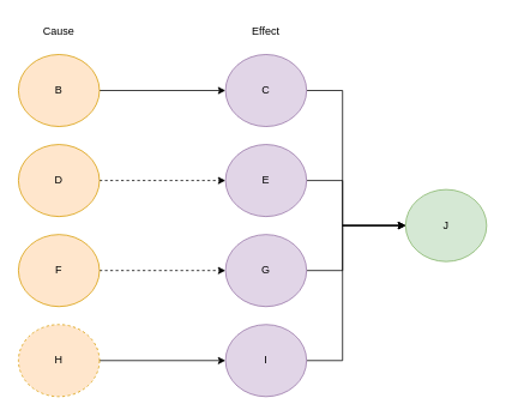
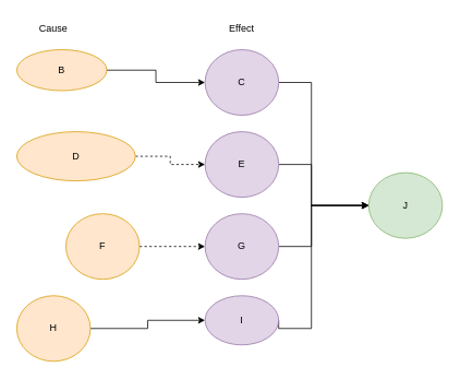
  <mxCell id="0" />
  <mxCell id="1" parent="0" />
  <mxCell id="2" style="edgeStyle=orthogonalEdgeStyle;rounded=0;orthogonalLoop=1;jettySize=auto;html=1;exitX=1;exitY=0.5;exitDx=0;exitDy=0;" edge="1" parent="1" source="3" target="11"><mxGeometry relative="1" as="geometry" /></mxCell>
- <mxCell id="3" value="B" style="ellipse;whiteSpace=wrap;html=1;fillColor=#ffe6cc;strokeColor=#d79b00;" vertex="1" parent="1"><mxGeometry x="20" y="60" width="90" height="80" as="geometry" /></mxCell>
+ <mxCell id="3" value="B" style="ellipse;whiteSpace=wrap;html=1;fillColor=#ffe6cc;strokeColor=#d79b00;" vertex="1" parent="1"><mxGeometry x="20" y="60" width="110" height="50" as="geometry" /></mxCell>
  <mxCell id="4" style="edgeStyle=orthogonalEdgeStyle;rounded=0;orthogonalLoop=1;jettySize=auto;html=1;exitX=1;exitY=0.5;exitDx=0;exitDy=0;dashed=1;" edge="1" parent="1" source="5" target="13"><mxGeometry relative="1" as="geometry" /></mxCell>
- <mxCell id="5" value="D" style="ellipse;whiteSpace=wrap;html=1;fillColor=#ffe6cc;strokeColor=#d79b00;" vertex="1" parent="1"><mxGeometry x="20" y="160" width="90" height="80" as="geometry" /></mxCell>
+ <mxCell id="5" value="D" style="ellipse;whiteSpace=wrap;html=1;fillColor=#ffe6cc;strokeColor=#d79b00;" vertex="1" parent="1"><mxGeometry x="20" y="160" width="145" height="60" as="geometry" /></mxCell>
  <mxCell id="6" style="edgeStyle=orthogonalEdgeStyle;rounded=0;orthogonalLoop=1;jettySize=auto;html=1;exitX=1;exitY=0.5;exitDx=0;exitDy=0;dashed=1;" edge="1" parent="1" source="7" target="15"><mxGeometry relative="1" as="geometry" /></mxCell>
- <mxCell id="7" value="F" style="ellipse;whiteSpace=wrap;html=1;fillColor=#ffe6cc;strokeColor=#d79b00;" vertex="1" parent="1"><mxGeometry x="20" y="260" width="90" height="80" as="geometry" /></mxCell>
+ <mxCell id="7" value="F" style="ellipse;whiteSpace=wrap;html=1;fillColor=#ffe6cc;strokeColor=#d79b00;" vertex="1" parent="1"><mxGeometry x="80" y="260" width="90" height="80" as="geometry" /></mxCell>
  <mxCell id="8" style="edgeStyle=orthogonalEdgeStyle;rounded=0;orthogonalLoop=1;jettySize=auto;html=1;exitX=1;exitY=0.5;exitDx=0;exitDy=0;entryX=0;entryY=0.5;entryDx=0;entryDy=0;" edge="1" parent="1" source="9" target="17"><mxGeometry relative="1" as="geometry" /></mxCell>
- <mxCell id="9" value="H" style="ellipse;whiteSpace=wrap;html=1;fillColor=#ffe6cc;strokeColor=#d79b00;dashed=1;" vertex="1" parent="1"><mxGeometry x="20" y="360" width="90" height="80" as="geometry" /></mxCell>
+ <mxCell id="9" value="H" style="ellipse;whiteSpace=wrap;html=1;fillColor=#ffe6cc;strokeColor=#d79b00;" vertex="1" parent="1"><mxGeometry x="20" y="360" width="90" height="80" as="geometry" /></mxCell>
  <mxCell id="10" style="edgeStyle=orthogonalEdgeStyle;rounded=0;orthogonalLoop=1;jettySize=auto;html=1;exitX=1;exitY=0.5;exitDx=0;exitDy=0;entryX=0;entryY=0.5;entryDx=0;entryDy=0;" edge="1" parent="1" source="11" target="18"><mxGeometry relative="1" as="geometry"><Array as="points"><mxPoint x="380" y="100" /><mxPoint x="380" y="250" /></Array></mxGeometry></mxCell>
  <mxCell id="11" value="C" style="ellipse;whiteSpace=wrap;html=1;fillColor=#e1d5e7;strokeColor=#9673a6;" vertex="1" parent="1"><mxGeometry x="250" y="60" width="90" height="80" as="geometry" /></mxCell>
  <mxCell id="12" style="edgeStyle=orthogonalEdgeStyle;rounded=0;orthogonalLoop=1;jettySize=auto;html=1;exitX=1;exitY=0.5;exitDx=0;exitDy=0;" edge="1" parent="1" source="13"><mxGeometry relative="1" as="geometry"><mxPoint x="450" y="250" as="targetPoint" /><Array as="points"><mxPoint x="380" y="200" /><mxPoint x="380" y="250" /></Array></mxGeometry></mxCell>
  <mxCell id="13" value="E" style="ellipse;whiteSpace=wrap;html=1;fillColor=#e1d5e7;strokeColor=#9673a6;" vertex="1" parent="1"><mxGeometry x="250" y="160" width="90" height="80" as="geometry" /></mxCell>
  <mxCell id="14" style="edgeStyle=orthogonalEdgeStyle;rounded=0;orthogonalLoop=1;jettySize=auto;html=1;exitX=1;exitY=0.5;exitDx=0;exitDy=0;" edge="1" parent="1" source="15"><mxGeometry x="-0.5" y="10" relative="1" as="geometry"><mxPoint x="450" y="250" as="targetPoint" /><Array as="points"><mxPoint x="380" y="300" /><mxPoint x="380" y="250" /></Array><mxPoint as="offset" /></mxGeometry></mxCell>
  <mxCell id="15" value="G" style="ellipse;whiteSpace=wrap;html=1;fillColor=#e1d5e7;strokeColor=#9673a6;" vertex="1" parent="1"><mxGeometry x="250" y="260" width="90" height="80" as="geometry" /></mxCell>
  <mxCell id="16" style="edgeStyle=orthogonalEdgeStyle;rounded=0;orthogonalLoop=1;jettySize=auto;html=1;exitX=1;exitY=0.5;exitDx=0;exitDy=0;entryX=0;entryY=0.5;entryDx=0;entryDy=0;" edge="1" parent="1" source="17" target="18"><mxGeometry relative="1" as="geometry"><Array as="points"><mxPoint x="380" y="400" /><mxPoint x="380" y="250" /></Array></mxGeometry></mxCell>
- <mxCell id="17" value="I" style="ellipse;whiteSpace=wrap;html=1;fillColor=#e1d5e7;strokeColor=#9673a6;" vertex="1" parent="1"><mxGeometry x="250" y="360" width="90" height="80" as="geometry" /></mxCell>
+ <mxCell id="17" value="I" style="ellipse;whiteSpace=wrap;html=1;fillColor=#e1d5e7;strokeColor=#9673a6;" vertex="1" parent="1"><mxGeometry x="250" y="360" width="90" height="60" as="geometry" /></mxCell>
  <mxCell id="18" value="J" style="ellipse;whiteSpace=wrap;html=1;fillColor=#d5e8d4;strokeColor=#82b366;" vertex="1" parent="1"><mxGeometry x="450" y="210" width="90" height="80" as="geometry" /></mxCell>
  <mxCell id="19" value="Cause" style="text;html=1;strokeColor=none;fillColor=none;align=center;verticalAlign=middle;whiteSpace=wrap;rounded=0;" vertex="1" parent="1"><mxGeometry x="35" y="20" width="60" height="30" as="geometry" /></mxCell>
  <mxCell id="20" value="Effect" style="text;html=1;strokeColor=none;fillColor=none;align=center;verticalAlign=middle;whiteSpace=wrap;rounded=0;" vertex="1" parent="1"><mxGeometry x="265" y="20" width="60" height="30" as="geometry" /></mxCell>
